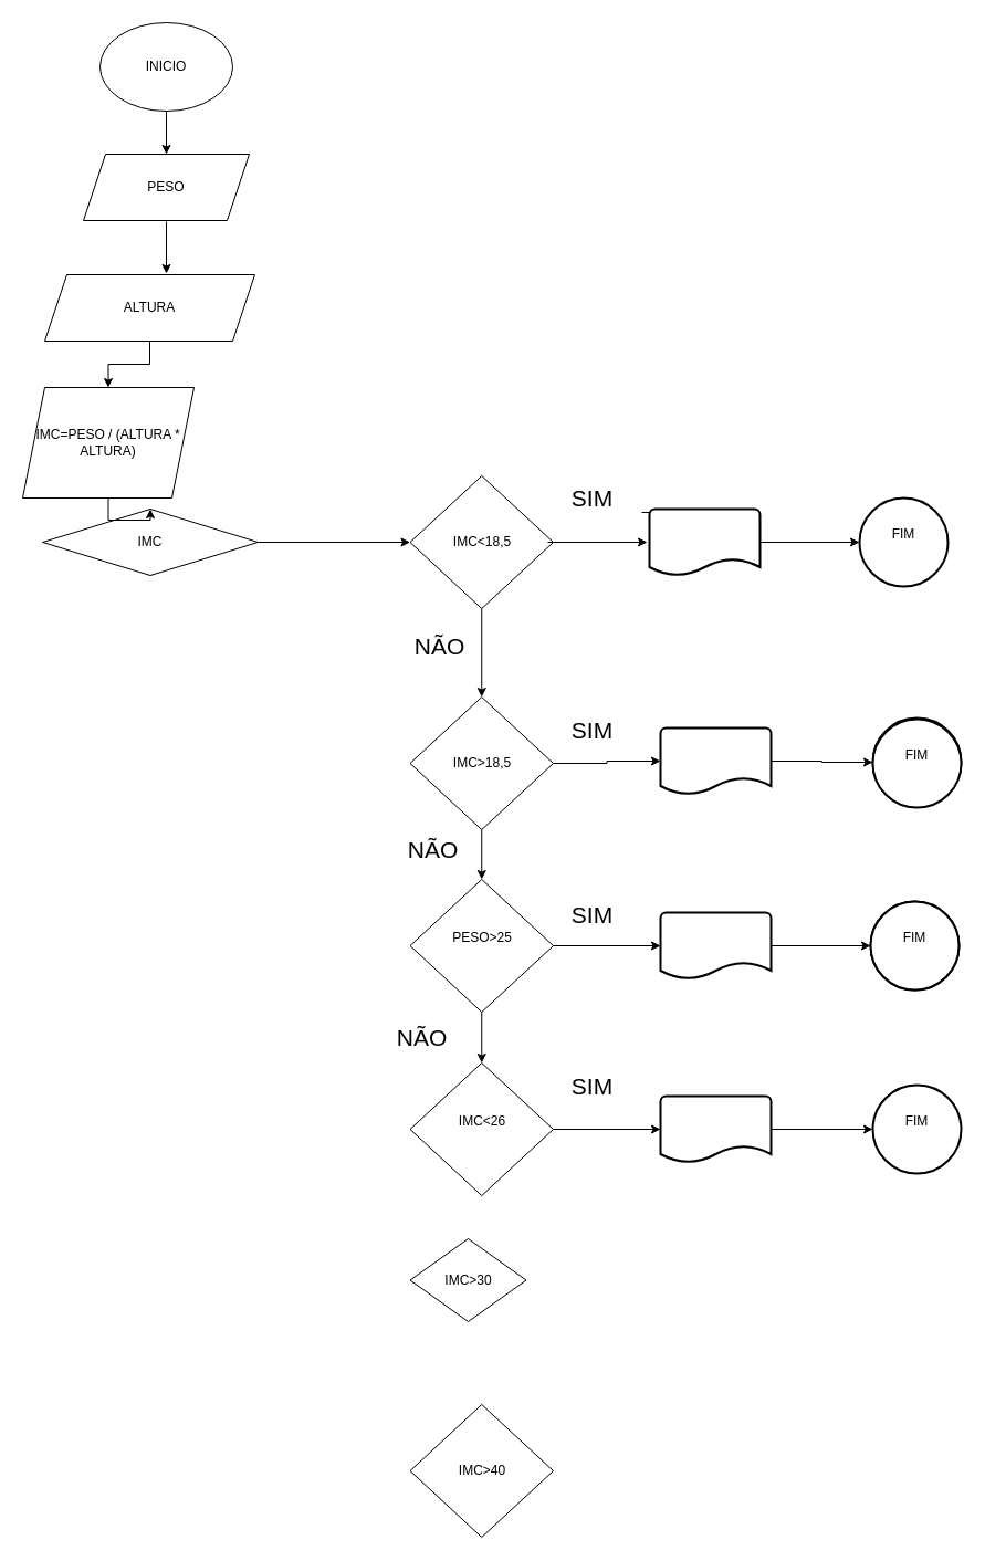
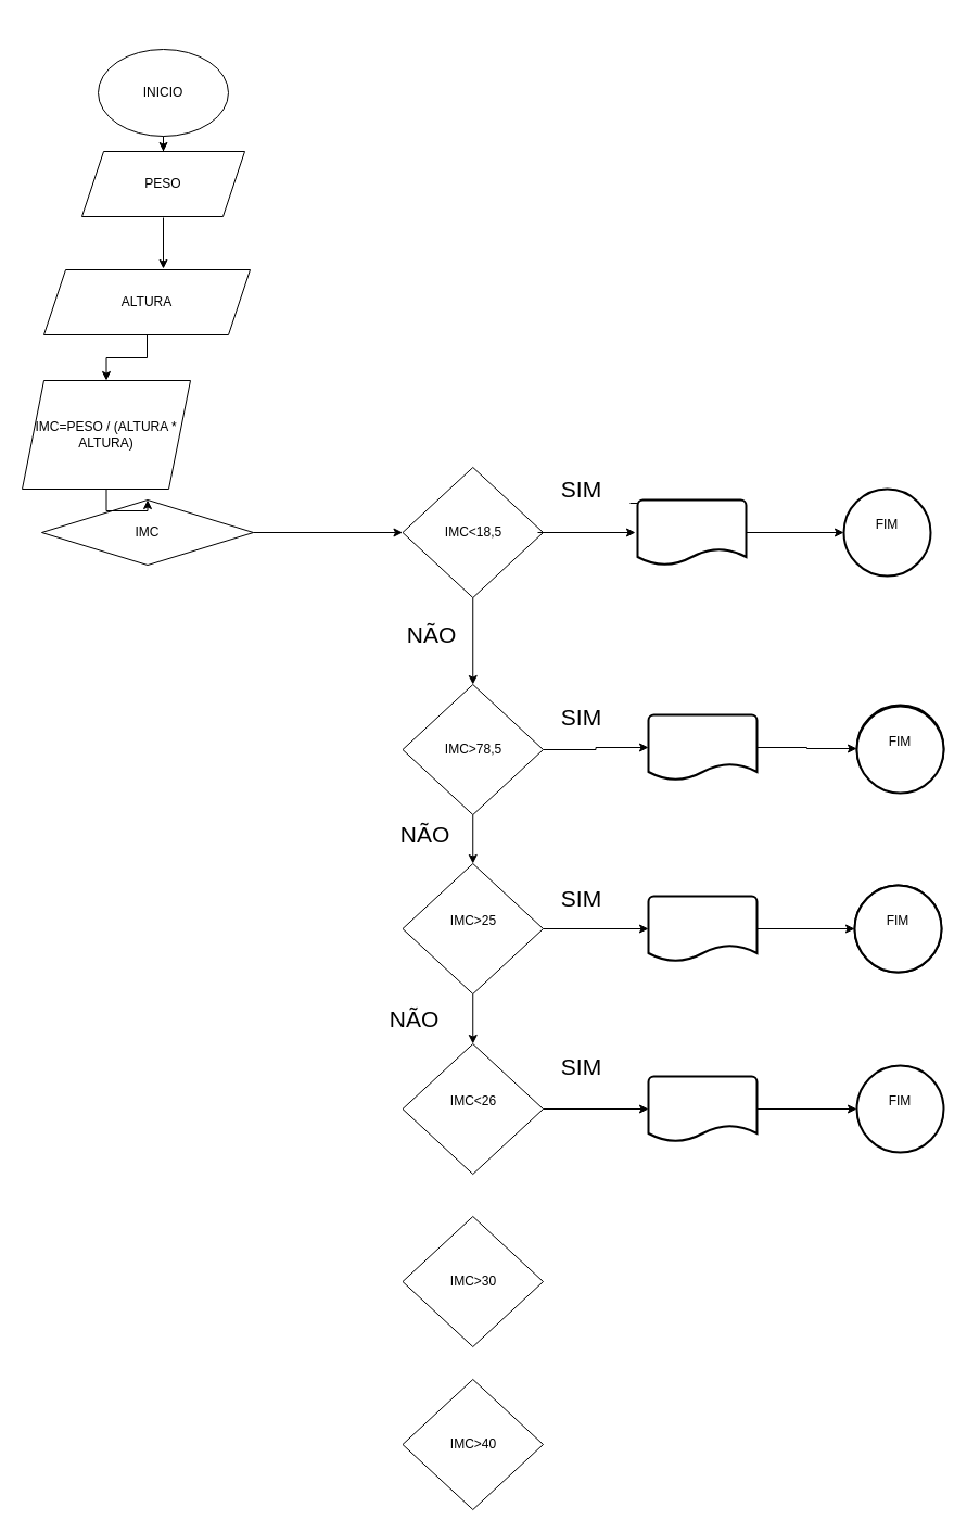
  <mxCell id="0" />
  <mxCell id="1" parent="0" />
  <mxCell id="2" value="" style="edgeStyle=orthogonalEdgeStyle;rounded=0;orthogonalLoop=1;jettySize=auto;html=1;" edge="1" parent="1" source="3" target="4"><mxGeometry relative="1" as="geometry" /></mxCell>
- <mxCell id="3" value="&lt;div&gt;INICIO&lt;/div&gt;" style="ellipse;whiteSpace=wrap;html=1;" vertex="1" parent="1"><mxGeometry x="90" y="20" width="120" height="80" as="geometry" /></mxCell>
+ <mxCell id="3" value="&lt;div&gt;INICIO&lt;/div&gt;" style="ellipse;whiteSpace=wrap;html=1;" vertex="1" parent="1"><mxGeometry x="90" y="45" width="120" height="80" as="geometry" /></mxCell>
  <mxCell id="4" value="PESO" style="shape=parallelogram;perimeter=parallelogramPerimeter;whiteSpace=wrap;html=1;fixedSize=1;" vertex="1" parent="1"><mxGeometry x="75" y="139" width="150" height="60" as="geometry" /></mxCell>
  <mxCell id="5" value="" style="edgeStyle=orthogonalEdgeStyle;rounded=0;orthogonalLoop=1;jettySize=auto;html=1;" edge="1" parent="1"><mxGeometry relative="1" as="geometry"><mxPoint x="150" y="200" as="sourcePoint" /><mxPoint x="150" y="247" as="targetPoint" /></mxGeometry></mxCell>
  <mxCell id="6" value="" style="edgeStyle=orthogonalEdgeStyle;rounded=0;orthogonalLoop=1;jettySize=auto;html=1;" edge="1" parent="1" source="7" target="11"><mxGeometry relative="1" as="geometry" /></mxCell>
  <mxCell id="7" value="ALTURA" style="shape=parallelogram;perimeter=parallelogramPerimeter;whiteSpace=wrap;html=1;fixedSize=1;" vertex="1" parent="1"><mxGeometry x="40" y="248" width="190" height="60" as="geometry" /></mxCell>
  <mxCell id="8" value="" style="edgeStyle=orthogonalEdgeStyle;rounded=0;orthogonalLoop=1;jettySize=auto;html=1;" edge="1" parent="1" source="9" target="15"><mxGeometry relative="1" as="geometry" /></mxCell>
  <mxCell id="9" value="IMC" style="rhombus;whiteSpace=wrap;html=1;" vertex="1" parent="1"><mxGeometry x="38" y="460" width="195" height="60" as="geometry" /></mxCell>
  <mxCell id="10" value="" style="edgeStyle=orthogonalEdgeStyle;rounded=0;orthogonalLoop=1;jettySize=auto;html=1;" edge="1" parent="1" source="11" target="9"><mxGeometry relative="1" as="geometry" /></mxCell>
  <mxCell id="11" value="IMC=PESO / (ALTURA * ALTURA)" style="shape=parallelogram;perimeter=parallelogramPerimeter;whiteSpace=wrap;html=1;fixedSize=1;" vertex="1" parent="1"><mxGeometry x="20" y="350" width="155" height="100" as="geometry" /></mxCell>
  <mxCell id="12" value="" style="edgeStyle=orthogonalEdgeStyle;rounded=0;orthogonalLoop=1;jettySize=auto;html=1;" edge="1" parent="1" source="22" target="17"><mxGeometry relative="1" as="geometry" /></mxCell>
  <mxCell id="13" value="" style="edgeStyle=orthogonalEdgeStyle;rounded=0;orthogonalLoop=1;jettySize=auto;html=1;" edge="1" parent="1" source="15" target="20"><mxGeometry relative="1" as="geometry" /></mxCell>
  <mxCell id="14" value="NÃO&lt;div&gt;&lt;br&gt;&lt;/div&gt;" style="edgeLabel;html=1;align=center;verticalAlign=middle;resizable=0;points=[];fontSize=21;" vertex="1" connectable="0" parent="13"><mxGeometry x="-0.14" y="5" relative="1" as="geometry"><mxPoint x="-44" y="12" as="offset" /></mxGeometry></mxCell>
  <mxCell id="15" value="IMC&amp;lt;18,5" style="rhombus;whiteSpace=wrap;html=1;" vertex="1" parent="1"><mxGeometry x="370.5" y="430" width="129.5" height="120" as="geometry" /></mxCell>
  <mxCell id="16" value="" style="edgeStyle=orthogonalEdgeStyle;rounded=0;orthogonalLoop=1;jettySize=auto;html=1;" edge="1" parent="1" source="17" target="21"><mxGeometry relative="1" as="geometry" /></mxCell>
  <mxCell id="17" value="" style="strokeWidth=2;html=1;shape=mxgraph.flowchart.document2;whiteSpace=wrap;size=0.25;" vertex="1" parent="1"><mxGeometry x="587" y="460" width="100" height="60" as="geometry" /></mxCell>
  <mxCell id="18" value="" style="edgeStyle=orthogonalEdgeStyle;rounded=0;orthogonalLoop=1;jettySize=auto;html=1;" edge="1" parent="1" source="20" target="24"><mxGeometry relative="1" as="geometry" /></mxCell>
  <mxCell id="19" value="" style="edgeStyle=orthogonalEdgeStyle;rounded=0;orthogonalLoop=1;jettySize=auto;html=1;" edge="1" parent="1" source="20" target="33"><mxGeometry relative="1" as="geometry" /></mxCell>
- <mxCell id="20" value="IMC&amp;gt;18,5" style="rhombus;whiteSpace=wrap;html=1;" vertex="1" parent="1"><mxGeometry x="370.5" y="630" width="129.5" height="120" as="geometry" /></mxCell>
+ <mxCell id="20" value="IMC&amp;gt;78,5" style="rhombus;whiteSpace=wrap;html=1;" vertex="1" parent="1"><mxGeometry x="370.5" y="630" width="129.5" height="120" as="geometry" /></mxCell>
  <mxCell id="21" value="FIM&lt;div&gt;&lt;br&gt;&lt;/div&gt;" style="ellipse;whiteSpace=wrap;html=1;strokeWidth=2;" vertex="1" parent="1"><mxGeometry x="777" y="450" width="80" height="80" as="geometry" /></mxCell>
  <mxCell id="22" value="&lt;div&gt;&lt;div&gt;SIM&lt;div&gt;&lt;br&gt;&lt;/div&gt;&lt;/div&gt;&lt;/div&gt;" style="text;html=1;align=center;verticalAlign=middle;resizable=0;points=[];autosize=1;strokeColor=none;fillColor=none;spacing=17;fontSize=21;" vertex="1" parent="1"><mxGeometry x="490" y="418" width="90" height="90" as="geometry" /></mxCell>
  <mxCell id="23" value="" style="edgeStyle=orthogonalEdgeStyle;rounded=0;orthogonalLoop=1;jettySize=auto;html=1;" edge="1" parent="1" source="24" target="30"><mxGeometry relative="1" as="geometry" /></mxCell>
  <mxCell id="24" value="" style="strokeWidth=2;html=1;shape=mxgraph.flowchart.document2;whiteSpace=wrap;size=0.25;" vertex="1" parent="1"><mxGeometry x="597" y="658" width="100" height="60" as="geometry" /></mxCell>
  <mxCell id="25" value="" style="edgeStyle=orthogonalEdgeStyle;rounded=0;orthogonalLoop=1;jettySize=auto;html=1;" edge="1" parent="1" source="26" target="37"><mxGeometry relative="1" as="geometry" /></mxCell>
  <mxCell id="26" value="" style="strokeWidth=2;html=1;shape=mxgraph.flowchart.document2;whiteSpace=wrap;size=0.25;" vertex="1" parent="1"><mxGeometry x="597" y="825" width="100" height="60" as="geometry" /></mxCell>
  <mxCell id="27" value="" style="edgeStyle=orthogonalEdgeStyle;rounded=0;orthogonalLoop=1;jettySize=auto;html=1;" edge="1" parent="1" source="28" target="36"><mxGeometry relative="1" as="geometry" /></mxCell>
  <mxCell id="28" value="" style="strokeWidth=2;html=1;shape=mxgraph.flowchart.document2;whiteSpace=wrap;size=0.25;" vertex="1" parent="1"><mxGeometry x="597" y="991" width="100" height="60" as="geometry" /></mxCell>
  <mxCell id="29" value="" style="edgeStyle=orthogonalEdgeStyle;rounded=0;orthogonalLoop=1;jettySize=auto;html=1;" edge="1" parent="1"><mxGeometry relative="1" as="geometry"><mxPoint x="495" y="490" as="sourcePoint" /><mxPoint x="585" y="490" as="targetPoint" /></mxGeometry></mxCell>
  <mxCell id="30" value="" style="ellipse;whiteSpace=wrap;html=1;strokeWidth=2;" vertex="1" parent="1"><mxGeometry x="789" y="649" width="80" height="80" as="geometry" /></mxCell>
  <mxCell id="31" value="" style="edgeStyle=orthogonalEdgeStyle;rounded=0;orthogonalLoop=1;jettySize=auto;html=1;" edge="1" parent="1" source="33" target="35"><mxGeometry relative="1" as="geometry" /></mxCell>
  <mxCell id="32" value="" style="edgeStyle=orthogonalEdgeStyle;rounded=0;orthogonalLoop=1;jettySize=auto;html=1;" edge="1" parent="1" source="33" target="26"><mxGeometry relative="1" as="geometry" /></mxCell>
- <mxCell id="33" value="PESO&amp;gt;25&lt;div&gt;&lt;br&gt;&lt;/div&gt;" style="rhombus;whiteSpace=wrap;html=1;" vertex="1" parent="1"><mxGeometry x="370.5" y="795" width="129.5" height="120" as="geometry" /></mxCell>
+ <mxCell id="33" value="IMC&amp;gt;25&lt;div&gt;&lt;br&gt;&lt;/div&gt;" style="rhombus;whiteSpace=wrap;html=1;" vertex="1" parent="1"><mxGeometry x="370.5" y="795" width="129.5" height="120" as="geometry" /></mxCell>
  <mxCell id="34" value="" style="edgeStyle=orthogonalEdgeStyle;rounded=0;orthogonalLoop=1;jettySize=auto;html=1;" edge="1" parent="1" source="35" target="28"><mxGeometry relative="1" as="geometry" /></mxCell>
  <mxCell id="35" value="IMC&amp;lt;26&lt;div&gt;&lt;br&gt;&lt;/div&gt;" style="rhombus;whiteSpace=wrap;html=1;" vertex="1" parent="1"><mxGeometry x="370.5" y="961" width="129.5" height="120" as="geometry" /></mxCell>
  <mxCell id="36" value="" style="ellipse;whiteSpace=wrap;html=1;" vertex="1" parent="1"><mxGeometry x="789" y="981" width="80" height="80" as="geometry" /></mxCell>
  <mxCell id="37" value="" style="ellipse;whiteSpace=wrap;html=1;strokeWidth=2;" vertex="1" parent="1"><mxGeometry x="787" y="815" width="80" height="80" as="geometry" /></mxCell>
  <mxCell id="38" value="NÃO&lt;div&gt;&lt;br&gt;&lt;/div&gt;" style="edgeLabel;html=1;align=center;verticalAlign=middle;resizable=0;points=[];fontSize=21;" vertex="1" connectable="0" parent="1"><mxGeometry x="390" y="780" as="geometry" /></mxCell>
  <mxCell id="39" value="NÃO&lt;div&gt;&lt;br&gt;&lt;/div&gt;" style="edgeLabel;html=1;align=center;verticalAlign=middle;resizable=0;points=[];fontSize=21;" vertex="1" connectable="0" parent="1"><mxGeometry x="380" y="950" as="geometry" /></mxCell>
  <mxCell id="40" value="&lt;div&gt;&lt;div&gt;SIM&lt;div&gt;&lt;br&gt;&lt;/div&gt;&lt;/div&gt;&lt;/div&gt;" style="text;html=1;align=center;verticalAlign=middle;resizable=0;points=[];autosize=1;strokeColor=none;fillColor=none;spacing=17;fontSize=21;" vertex="1" parent="1"><mxGeometry x="490" y="628" width="90" height="90" as="geometry" /></mxCell>
  <mxCell id="41" value="&lt;div&gt;&lt;div&gt;SIM&lt;div&gt;&lt;br&gt;&lt;/div&gt;&lt;/div&gt;&lt;/div&gt;" style="text;html=1;align=center;verticalAlign=middle;resizable=0;points=[];autosize=1;strokeColor=none;fillColor=none;spacing=17;fontSize=21;" vertex="1" parent="1"><mxGeometry x="490" y="795" width="90" height="90" as="geometry" /></mxCell>
  <mxCell id="42" value="&lt;div&gt;&lt;div&gt;SIM&lt;div&gt;&lt;br&gt;&lt;/div&gt;&lt;/div&gt;&lt;/div&gt;" style="text;html=1;align=center;verticalAlign=middle;resizable=0;points=[];autosize=1;strokeColor=none;fillColor=none;spacing=17;fontSize=21;" vertex="1" parent="1"><mxGeometry x="490" y="950" width="90" height="90" as="geometry" /></mxCell>
  <mxCell id="43" value="FIM&lt;div&gt;&lt;br&gt;&lt;/div&gt;" style="ellipse;whiteSpace=wrap;html=1;strokeWidth=2;" vertex="1" parent="1"><mxGeometry x="789" y="650" width="80" height="80" as="geometry" /></mxCell>
  <mxCell id="44" value="FIM&lt;div&gt;&lt;br&gt;&lt;/div&gt;" style="ellipse;whiteSpace=wrap;html=1;strokeWidth=2;" vertex="1" parent="1"><mxGeometry x="787" y="815" width="80" height="80" as="geometry" /></mxCell>
  <mxCell id="45" value="FIM&lt;div&gt;&lt;br&gt;&lt;/div&gt;" style="ellipse;whiteSpace=wrap;html=1;strokeWidth=2;" vertex="1" parent="1"><mxGeometry x="789" y="981" width="80" height="80" as="geometry" /></mxCell>
- <mxCell id="46" value="IMC&amp;gt;30" style="rhombus;whiteSpace=wrap;html=1;" vertex="1" parent="1"><mxGeometry x="370.5" y="1120" width="105" height="75" as="geometry" /></mxCell>
+ <mxCell id="46" value="IMC&amp;gt;30" style="rhombus;whiteSpace=wrap;html=1;" vertex="1" parent="1"><mxGeometry x="370.5" y="1120" width="129.5" height="120" as="geometry" /></mxCell>
  <mxCell id="47" value="IMC&amp;gt;40" style="rhombus;whiteSpace=wrap;html=1;" vertex="1" parent="1"><mxGeometry x="370.5" y="1270" width="129.5" height="120" as="geometry" /></mxCell>
